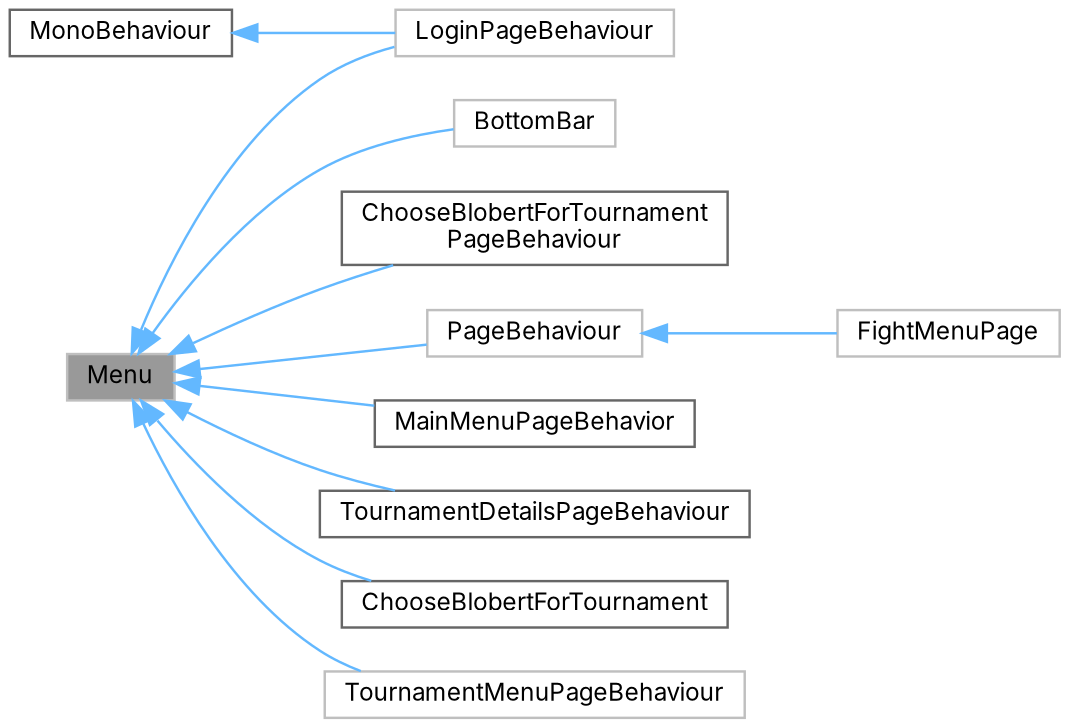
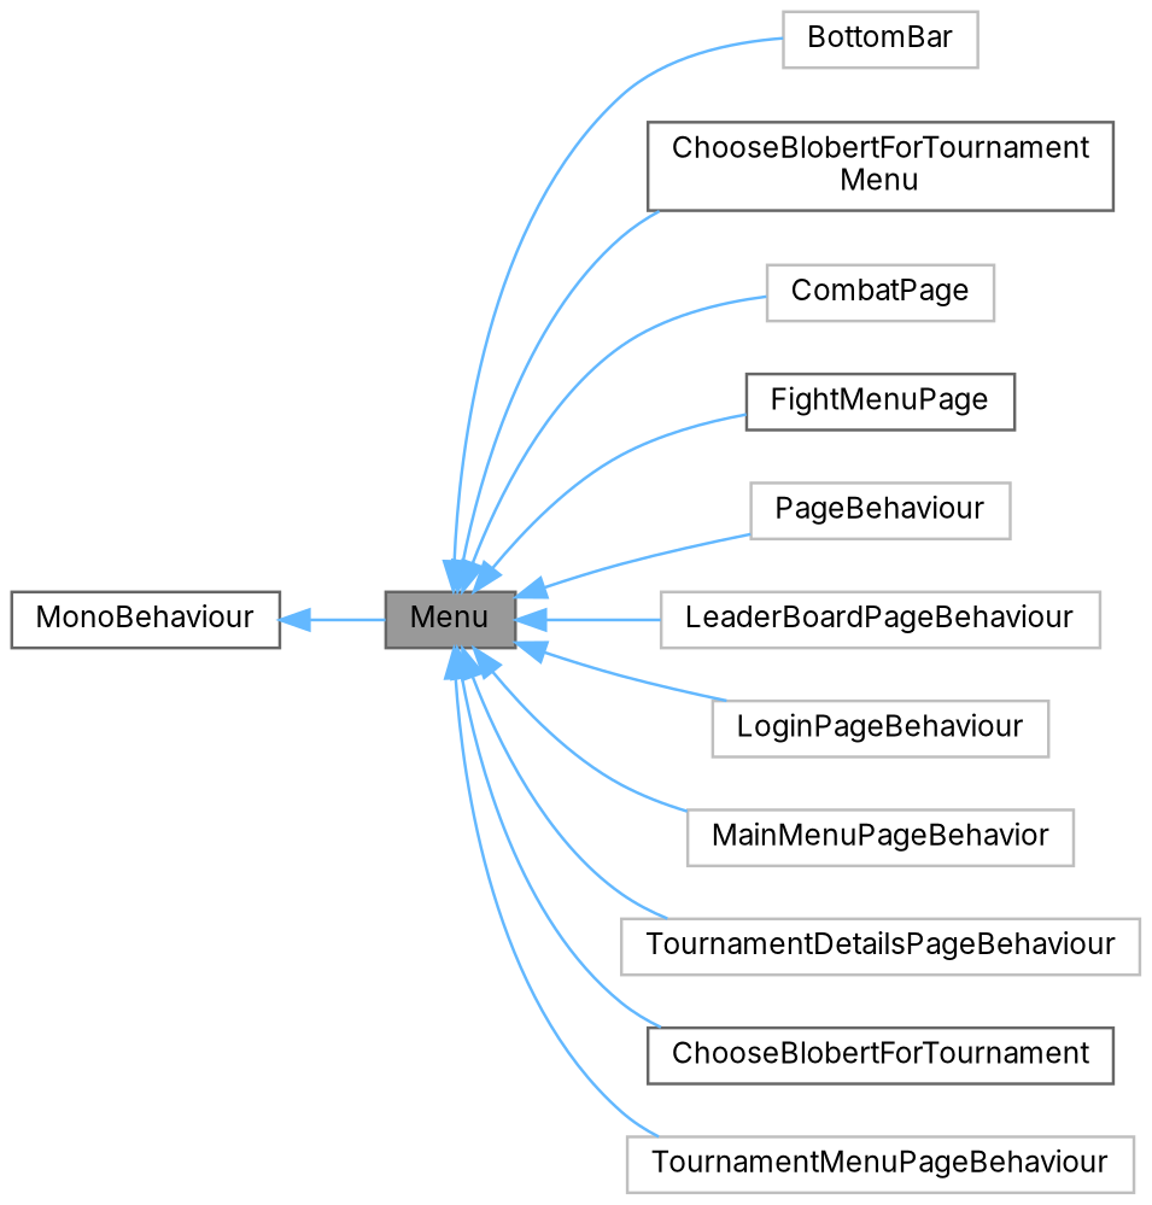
  digraph {
    fontname=Inter
    rankdir=LR
    node [color=grey75 fillcolor=white fontname=Inter fontsize=10 shape=box style=filled]
    edge [color=steelblue1 dir=back fontname=Inter fontsize=10 labelfontname=Helvetica labelfontsize=10 style=solid]
-   n1 [fillcolor=grey60 fontcolor=black height=0.2 label=Menu width=0.4]
+   n1 [color=gray40 fillcolor=grey60 fontcolor=black height=0.2 label=Menu width=0.4]
    n2 [height=0.2 label=BottomBar width=0.4]
-   n3 [color=gray40 height=0.2 label="ChooseBlobertForTournament\lPageBehaviour" width=0.4]
-   n5 [height=0.2 label=FightMenuPage width=0.4]
+   n3 [color=gray40 height=0.2 label="ChooseBlobertForTournament\lMenu" width=0.4]
+   n4 [height=0.2 label=CombatPage width=0.4]
+   n5 [color=gray40 height=0.2 label=FightMenuPage width=0.4]
    n6 [height=0.2 label=PageBehaviour width=0.4]
+   n7 [height=0.2 label=LeaderBoardPageBehaviour width=0.4]
    n8 [height=0.2 label=LoginPageBehaviour width=0.4]
-   n9 [color=gray40 height=0.2 label=MainMenuPageBehavior width=0.4]
-   n10 [color=gray40 height=0.2 label=TournamentDetailsPageBehaviour width=0.4]
+   n9 [height=0.2 label=MainMenuPageBehavior width=0.4]
+   n10 [height=0.2 label=TournamentDetailsPageBehaviour width=0.4]
    n11 [color=gray40 height=0.2 label=ChooseBlobertForTournament width=0.4]
    n12 [height=0.2 label=TournamentMenuPageBehaviour width=0.4]
    n13 [color=gray40 height=0.2 label=MonoBehaviour width=0.4]
    n1 -> n2
    n1 -> n3
-   n6 -> n5
+   n1 -> n4
+   n1 -> n5
    n1 -> n6
+   n1 -> n7
    n1 -> n8
    n1 -> n9
    n1 -> n10
    n1 -> n11
    n1 -> n12
-   n13 -> n8
+   n13 -> n1
  }
